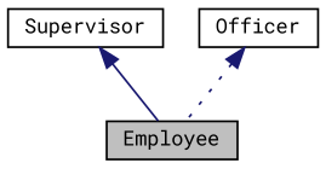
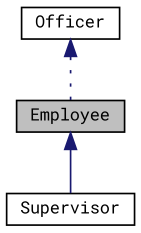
  digraph {
    fontname="Roboto Mono"
    node [color=black fillcolor=white fontname="Roboto Mono" fontsize=10 shape=record style=filled]
    edge [color=midnightblue dir=back fontname="Roboto Mono" fontsize=10 labelfontname=Helvetica labelfontsize=10]
    n1 [fillcolor=grey75 fontcolor=black height=0.2 label=Employee width=0.4]
    n2 [height=0.2 label=Supervisor width=0.4]
    n3 [height=0.2 label=Officer width=0.4]
-   n2 -> n1 [style=solid]
+   n1 -> n2 [style=solid]
    n3 -> n1 [style=dotted]
  }
